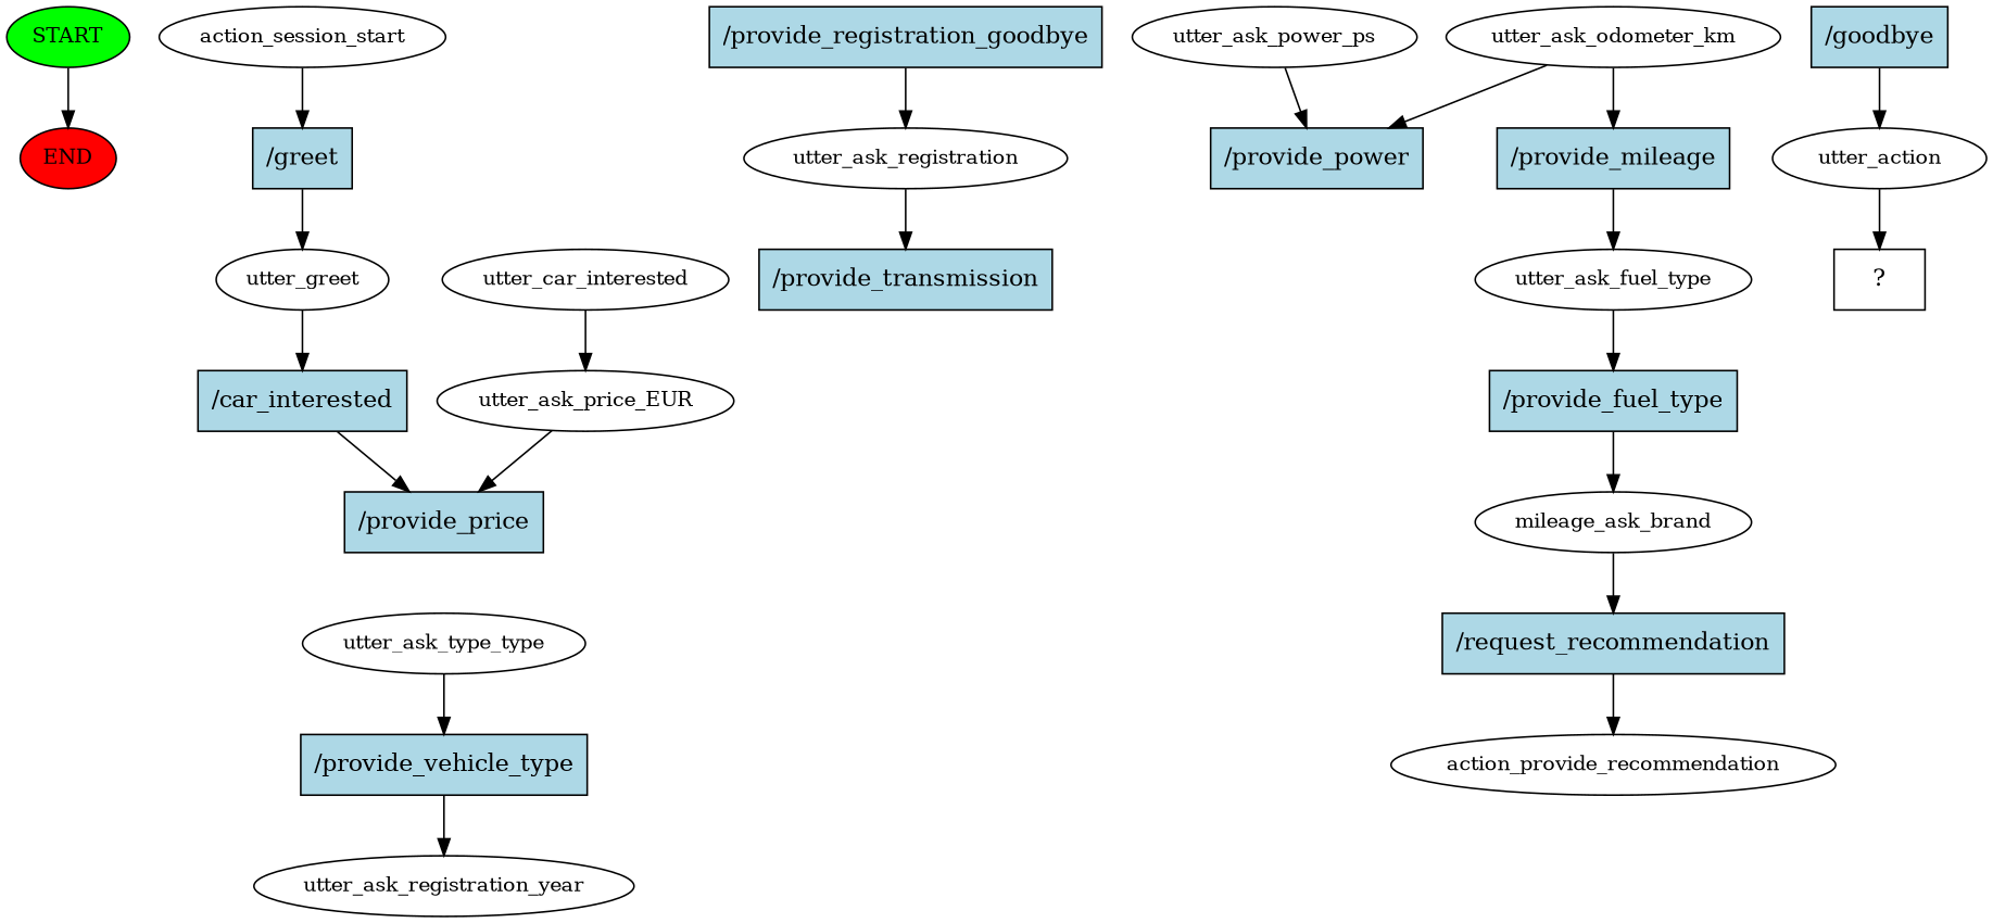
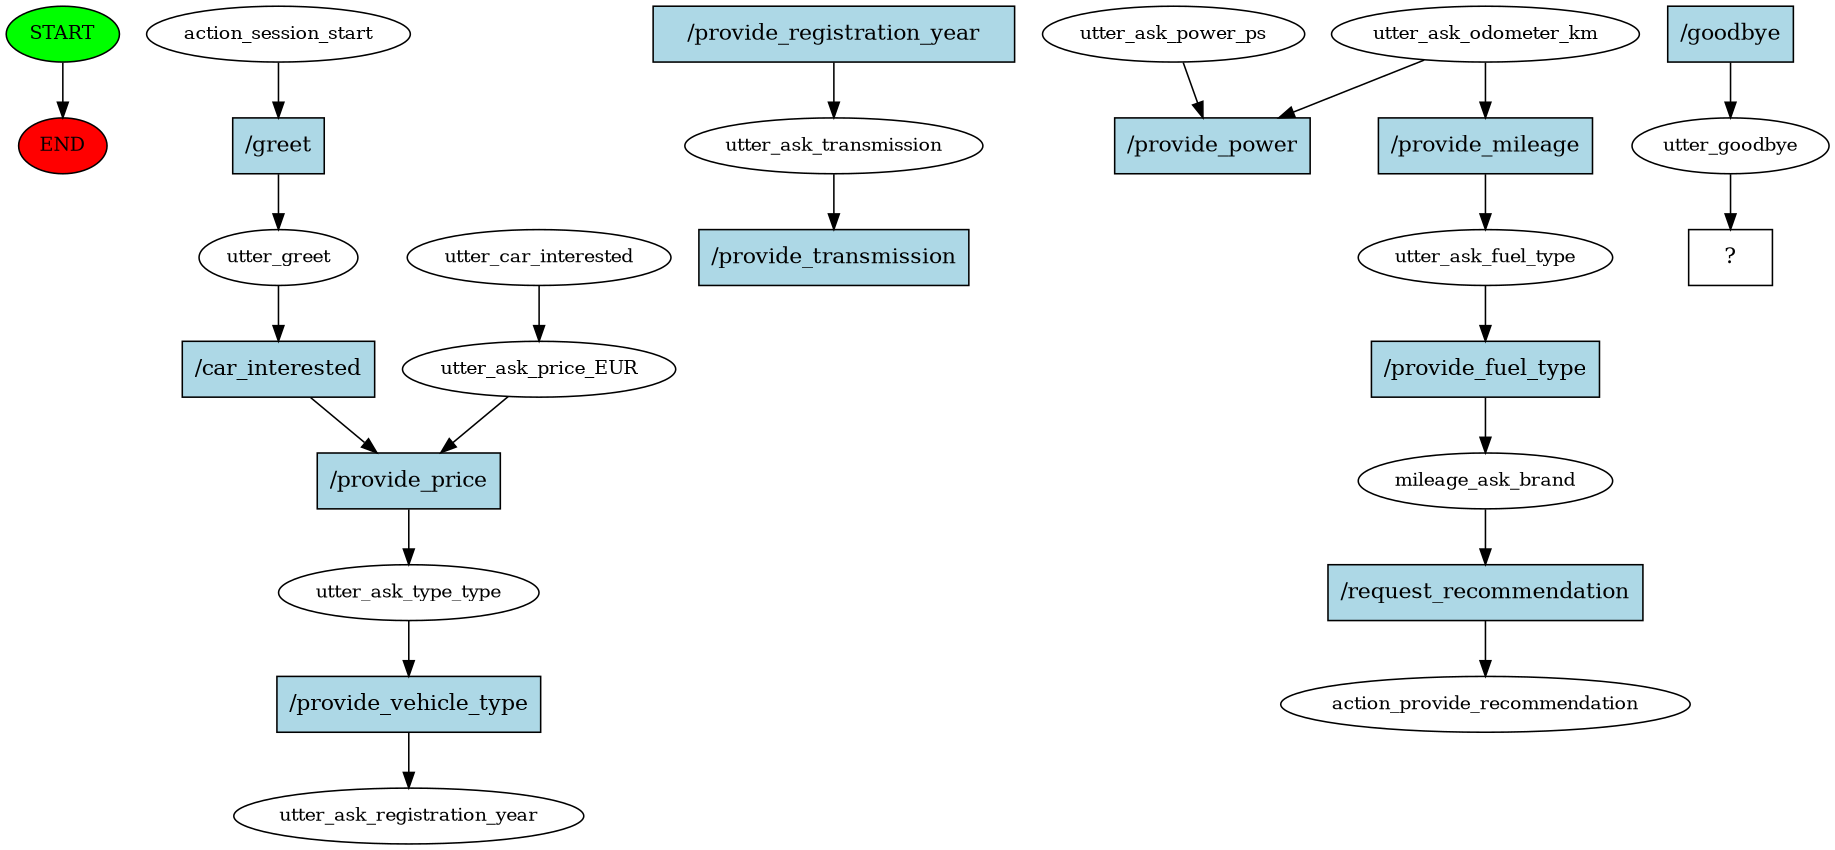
  digraph {
    node [fontsize=12]
    n1 [fillcolor=green label=START style=filled]
    n2 [fillcolor=red label=END style=filled]
    n3 [label=action_session_start]
    n4 [fillcolor=lightblue label="/greet" shape=rect style=filled fontsize=""]
    n5 [label=utter_greet]
    n6 [fillcolor=lightblue label="/car_interested" shape=rect style=filled fontsize=""]
    n7 [fillcolor=lightblue label="/provide_price" shape=rect style=filled fontsize=""]
    n8 [label=utter_car_interested]
    n9 [label=utter_ask_price_EUR]
    n10 [label=utter_ask_type_type]
    n11 [fillcolor=lightblue label="/provide_vehicle_type" shape=rect style=filled fontsize=""]
    n12 [label=utter_ask_registration_year]
-   n13 [fillcolor=lightblue label="/provide_registration_goodbye" shape=rect style=filled fontsize=""]
-   n14 [label=utter_ask_registration]
+   n13 [fillcolor=lightblue label="/provide_registration_year" shape=rect style=filled fontsize=""]
+   n14 [label=utter_ask_transmission]
    n15 [fillcolor=lightblue label="/provide_transmission" shape=rect style=filled fontsize=""]
    n16 [label=utter_ask_power_ps]
    n17 [fillcolor=lightblue label="/provide_power" shape=rect style=filled fontsize=""]
    n18 [label=utter_ask_odometer_km]
    n19 [fillcolor=lightblue label="/provide_mileage" shape=rect style=filled fontsize=""]
    n20 [label=utter_ask_fuel_type]
    n21 [fillcolor=lightblue label="/provide_fuel_type" shape=rect style=filled fontsize=""]
    n22 [label=mileage_ask_brand]
    n23 [fillcolor=lightblue label="/request_recommendation" shape=rect style=filled fontsize=""]
    n24 [label=action_provide_recommendation]
    n25 [fillcolor=lightblue label="/goodbye" shape=rect style=filled fontsize=""]
-   n26 [label=utter_action]
+   n26 [label=utter_goodbye]
    n27 [label="  ?  " shape=rect fontsize=""]
    n1 -> n2
    n3 -> n4
    n4 -> n5
    n5 -> n6
    n6 -> n7
+   n7 -> n10
    n8 -> n9
    n9 -> n7
    n10 -> n11
    n11 -> n12
    n13 -> n14
    n14 -> n15
    n16 -> n17
    n18 -> n17
    n18 -> n19
    n19 -> n20
    n20 -> n21
    n21 -> n22
    n22 -> n23
    n23 -> n24
    n25 -> n26
    n26 -> n27
  }
